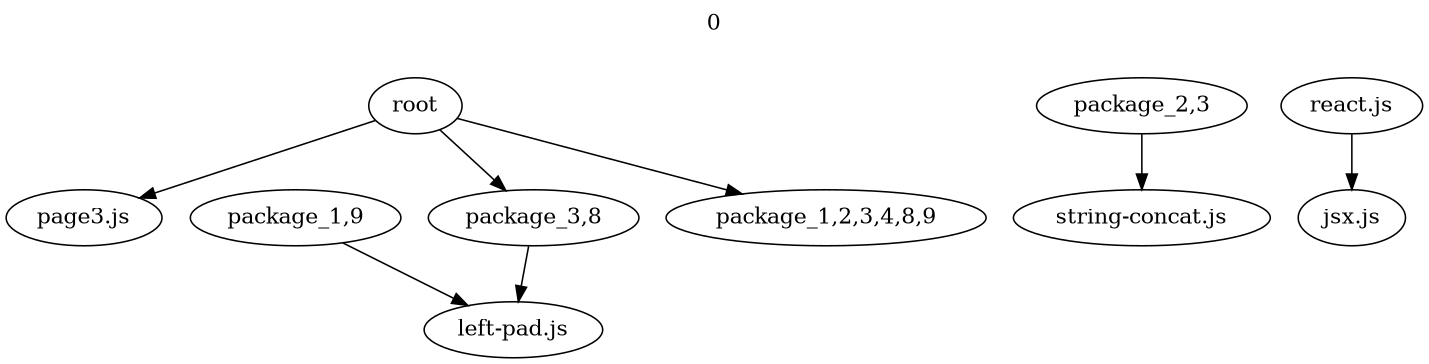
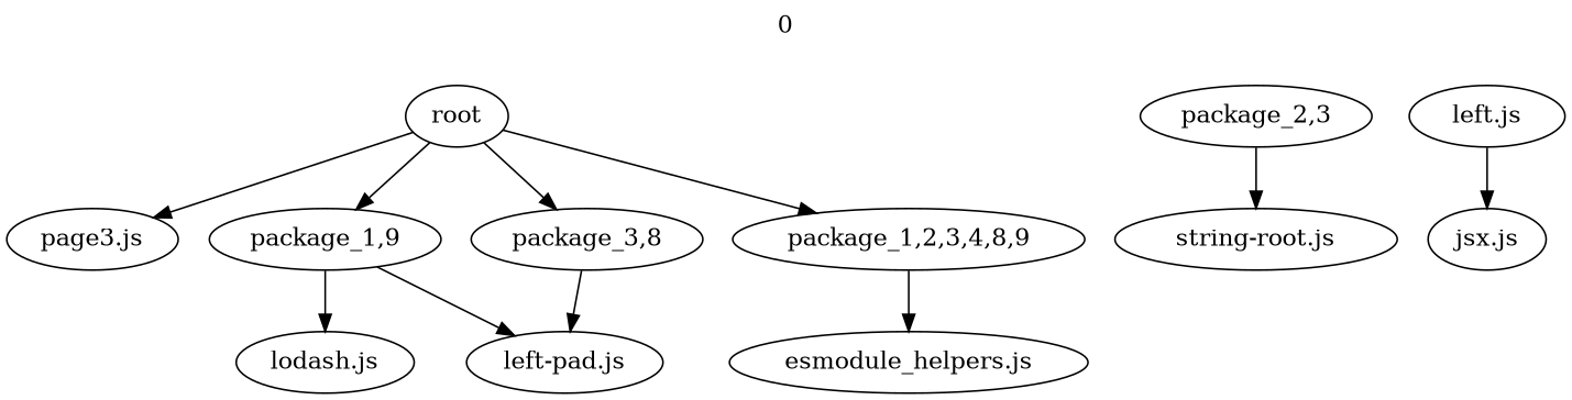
  digraph {
    label=0
    labelloc=t
    n1 [label="page3.js"]
    root
    "package_1,9"
    n4 [label="package_3,8"]
    "package_1,2,3,4,8,9"
+   "lodash.js"
    "left-pad.js"
    "package_2,3"
-   "string-concat.js"
-   "react.js"
+   "string-concat.js" [label="string-root.js"]
+   "esmodule_helpers.js"
+   "react.js" [label="left.js"]
    "jsx.js"
    root -> n1
+   root -> "package_1,9"
    root -> n4
    root -> "package_1,2,3,4,8,9"
+   "package_1,9" -> "lodash.js"
    "package_1,9" -> "left-pad.js"
    n4 -> "left-pad.js"
+   "package_1,2,3,4,8,9" -> "esmodule_helpers.js"
    "package_2,3" -> "string-concat.js"
    "react.js" -> "jsx.js"
  }
